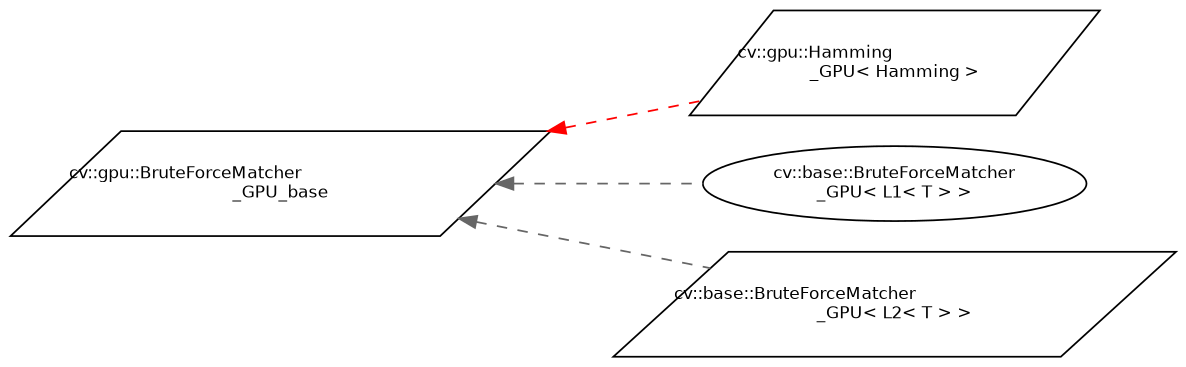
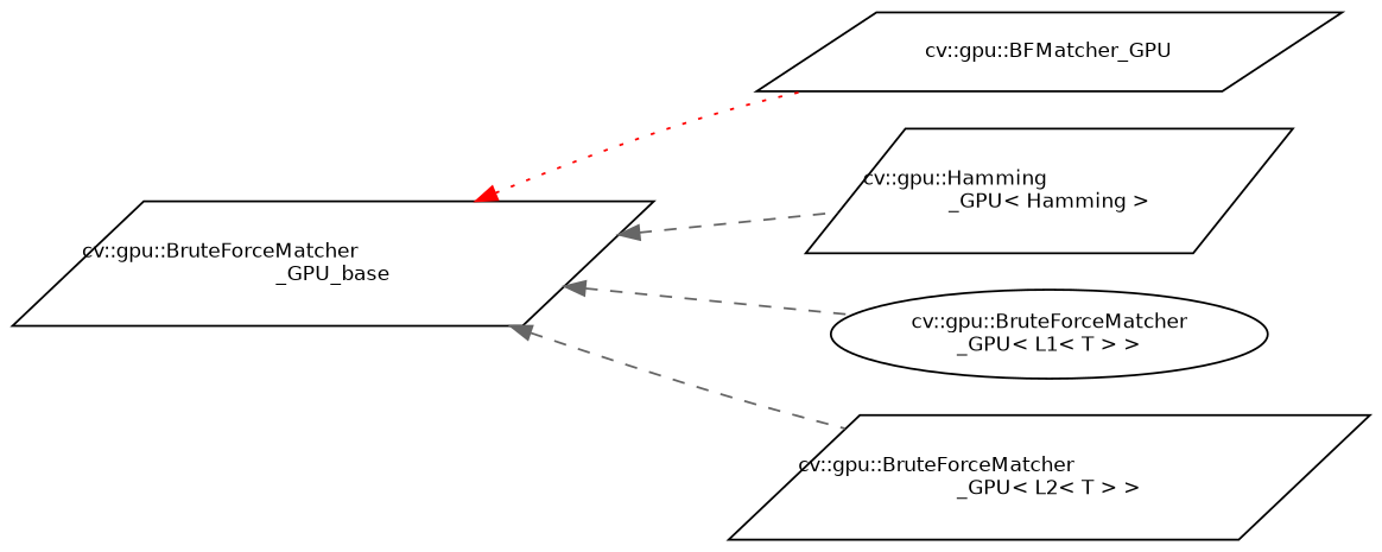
  digraph {
    rankdir=LR
    node [color=black fillcolor=white fontname=Helvetica fontsize=10 shape=parallelogram style=filled]
    edge [color=red dir=back fontname=Helvetica fontsize=10 labelfontname=Helvetica labelfontsize=10 style=dashed]
    n1 [height=0.2 label="cv::gpu::BruteForceMatcher\l_GPU_base" width=0.4]
+   n2 [height=0.2 label="cv::gpu::BFMatcher_GPU" width=0.4]
    n3 [height=0.2 label="cv::gpu::Hamming\l_GPU\< Hamming \>" width=0.4]
-   n4 [height=0.2 label="cv::base::BruteForceMatcher\l_GPU\< L1\< T \> \>" shape=ellipse width=0.4]
-   n5 [height=0.2 label="cv::base::BruteForceMatcher\l_GPU\< L2\< T \> \>" width=0.4]
-   n1 -> n3
+   n4 [height=0.2 label="cv::gpu::BruteForceMatcher\l_GPU\< L1\< T \> \>" shape=ellipse width=0.4]
+   n5 [height=0.2 label="cv::gpu::BruteForceMatcher\l_GPU\< L2\< T \> \>" width=0.4]
+   n1 -> n2 [style=dotted]
+   n1 -> n3 [color=gray40]
    n1 -> n4 [color=gray40]
    n1 -> n5 [color=gray40]
  }
